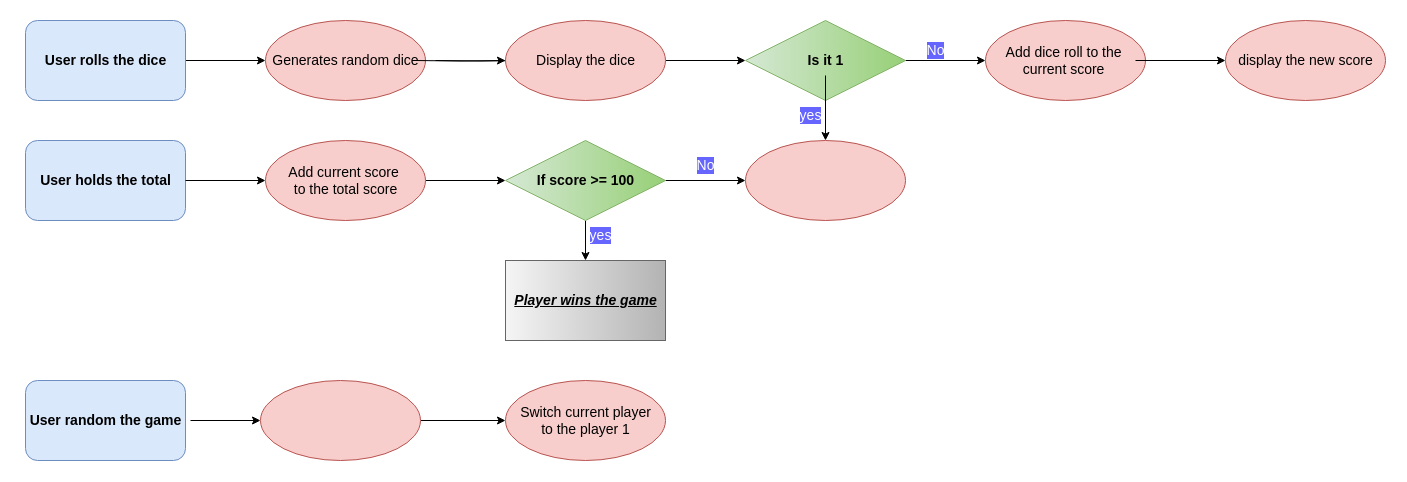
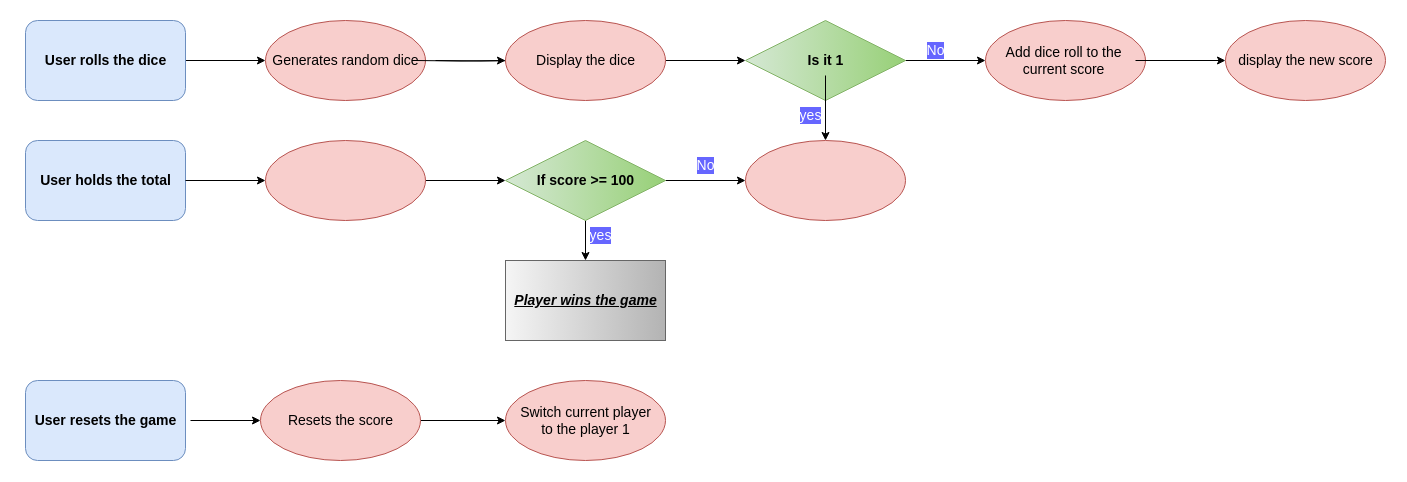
  <mxCell id="0" />
  <mxCell id="1" parent="0" />
  <mxCell id="2" value="" style="edgeStyle=orthogonalEdgeStyle;rounded=0;orthogonalLoop=1;jettySize=auto;html=1;fontSize=14;fontColor=#000000;" edge="1" parent="1" source="3" target="7"><mxGeometry relative="1" as="geometry" /></mxCell>
  <mxCell id="3" value="" style="rounded=1;whiteSpace=wrap;html=1;fillStyle=auto;strokeColor=#6c8ebf;fontSize=14;fillColor=#dae8fc;gradientDirection=east;" vertex="1" parent="1"><mxGeometry x="25" y="20" width="160" height="80" as="geometry" /></mxCell>
  <mxCell id="4" value="" style="rounded=1;whiteSpace=wrap;html=1;fillStyle=auto;strokeColor=#6c8ebf;fontSize=14;fillColor=#dae8fc;gradientDirection=east;" vertex="1" parent="1"><mxGeometry x="25" y="140" width="160" height="80" as="geometry" /></mxCell>
  <mxCell id="5" value="" style="rounded=1;whiteSpace=wrap;html=1;fillStyle=auto;strokeColor=#6c8ebf;fontSize=14;fillColor=#dae8fc;gradientDirection=east;" vertex="1" parent="1"><mxGeometry x="25" y="380" width="160" height="80" as="geometry" /></mxCell>
  <mxCell id="6" value="User rolls the dice" style="text;html=1;resizable=0;autosize=1;align=center;verticalAlign=middle;points=[];fillColor=none;strokeColor=none;rounded=0;fillStyle=auto;fontSize=14;fontColor=#000000;fontStyle=1" vertex="1" parent="1"><mxGeometry x="35" y="45" width="140" height="30" as="geometry" /></mxCell>
  <mxCell id="7" value="" style="ellipse;whiteSpace=wrap;html=1;fontSize=14;fillColor=#f8cecc;strokeColor=#b85450;rounded=1;fillStyle=auto;gradientDirection=east;" vertex="1" parent="1"><mxGeometry x="265" y="20" width="160" height="80" as="geometry" /></mxCell>
  <mxCell id="8" value="" style="edgeStyle=orthogonalEdgeStyle;rounded=0;orthogonalLoop=1;jettySize=auto;html=1;fontSize=14;fontColor=#000000;" edge="1" parent="1" target="12"><mxGeometry relative="1" as="geometry"><mxPoint x="415" y="60" as="sourcePoint" /></mxGeometry></mxCell>
  <mxCell id="9" value="" style="edgeStyle=orthogonalEdgeStyle;rounded=0;orthogonalLoop=1;jettySize=auto;html=1;fontSize=14;fontColor=#000000;" edge="1" parent="1" target="13"><mxGeometry relative="1" as="geometry"><mxPoint x="435" y="60" as="sourcePoint" /></mxGeometry></mxCell>
  <mxCell id="10" value="Generates random dice" style="text;html=1;resizable=0;autosize=1;align=center;verticalAlign=middle;points=[];fillColor=none;strokeColor=none;rounded=0;fillStyle=auto;fontSize=14;fontColor=#000000;" vertex="1" parent="1"><mxGeometry x="260" y="45" width="170" height="30" as="geometry" /></mxCell>
  <mxCell id="11" value="" style="edgeStyle=orthogonalEdgeStyle;rounded=0;orthogonalLoop=1;jettySize=auto;html=1;fontSize=14;fontColor=#000000;" edge="1" parent="1" source="12" target="15"><mxGeometry relative="1" as="geometry" /></mxCell>
  <mxCell id="12" value="" style="ellipse;whiteSpace=wrap;html=1;fillStyle=auto;strokeColor=#b85450;fontSize=14;fillColor=#f8cecc;gradientDirection=east;" vertex="1" parent="1"><mxGeometry x="505" y="20" width="160" height="80" as="geometry" /></mxCell>
  <mxCell id="13" value="Display the dice" style="text;html=1;resizable=0;autosize=1;align=center;verticalAlign=middle;points=[];fillColor=none;strokeColor=none;rounded=0;fillStyle=auto;fontSize=14;fontColor=#000000;" vertex="1" parent="1"><mxGeometry x="525" y="45" width="120" height="30" as="geometry" /></mxCell>
  <mxCell id="14" value="" style="edgeStyle=orthogonalEdgeStyle;rounded=0;orthogonalLoop=1;jettySize=auto;html=1;fontSize=14;fontColor=#000000;" edge="1" parent="1" source="15" target="18"><mxGeometry relative="1" as="geometry" /></mxCell>
  <mxCell id="15" value="" style="rhombus;whiteSpace=wrap;html=1;fontSize=14;fillColor=#d5e8d4;strokeColor=#82b366;fillStyle=auto;gradientDirection=east;gradientColor=#97d077;" vertex="1" parent="1"><mxGeometry x="745" y="20" width="160" height="80" as="geometry" /></mxCell>
  <mxCell id="16" value="" style="edgeStyle=orthogonalEdgeStyle;rounded=0;orthogonalLoop=1;jettySize=auto;html=1;fontSize=14;fontColor=#000000;" edge="1" parent="1" source="17" target="33"><mxGeometry relative="1" as="geometry" /></mxCell>
  <mxCell id="17" value="Is it 1" style="text;html=1;resizable=0;autosize=1;align=center;verticalAlign=middle;points=[];fillColor=none;strokeColor=none;rounded=0;fillStyle=auto;fontSize=14;fontColor=#000000;fontStyle=1" vertex="1" parent="1"><mxGeometry x="795" y="45" width="60" height="30" as="geometry" /></mxCell>
  <mxCell id="18" value="" style="ellipse;whiteSpace=wrap;html=1;fontSize=14;fillColor=#f8cecc;strokeColor=#b85450;fillStyle=auto;gradientDirection=east;" vertex="1" parent="1"><mxGeometry x="985" y="20" width="160" height="80" as="geometry" /></mxCell>
  <mxCell id="19" value="No" style="text;html=1;resizable=0;autosize=1;align=center;verticalAlign=middle;points=[];fillColor=none;strokeColor=none;rounded=0;fillStyle=auto;fontSize=14;fontColor=#FFFFFF;labelBackgroundColor=#6666FF;labelBorderColor=none;" vertex="1" parent="1"><mxGeometry x="915" y="35" width="40" height="30" as="geometry" /></mxCell>
  <mxCell id="20" value="" style="edgeStyle=orthogonalEdgeStyle;rounded=0;orthogonalLoop=1;jettySize=auto;html=1;fontSize=14;fontColor=#000000;" edge="1" parent="1" source="21" target="22"><mxGeometry relative="1" as="geometry" /></mxCell>
  <mxCell id="21" value="Add dice roll to the&amp;nbsp;&lt;br&gt;current score&amp;nbsp;" style="text;html=1;resizable=0;autosize=1;align=center;verticalAlign=middle;points=[];fillColor=none;strokeColor=none;rounded=0;labelBackgroundColor=none;labelBorderColor=none;fillStyle=auto;fontSize=14;fontColor=#000000;" vertex="1" parent="1"><mxGeometry x="995" y="35" width="140" height="50" as="geometry" /></mxCell>
  <mxCell id="22" value="" style="ellipse;whiteSpace=wrap;html=1;labelBackgroundColor=none;labelBorderColor=none;fillStyle=auto;strokeColor=#b85450;fontSize=14;fillColor=#f8cecc;gradientDirection=east;" vertex="1" parent="1"><mxGeometry x="1225" y="20" width="160" height="80" as="geometry" /></mxCell>
  <mxCell id="23" value="display the new score" style="text;html=1;resizable=0;autosize=1;align=center;verticalAlign=middle;points=[];fillColor=none;strokeColor=none;rounded=0;labelBackgroundColor=none;labelBorderColor=none;fillStyle=auto;fontSize=14;fontColor=#000000;" vertex="1" parent="1"><mxGeometry x="1225" y="45" width="160" height="30" as="geometry" /></mxCell>
  <mxCell id="24" value="" style="edgeStyle=orthogonalEdgeStyle;rounded=0;orthogonalLoop=1;jettySize=auto;html=1;fontSize=14;fontColor=#000000;" edge="1" parent="1" source="25" target="27"><mxGeometry relative="1" as="geometry" /></mxCell>
  <mxCell id="25" value="User holds the total" style="text;html=1;resizable=0;autosize=1;align=center;verticalAlign=middle;points=[];fillColor=none;strokeColor=none;rounded=0;labelBackgroundColor=none;labelBorderColor=none;fillStyle=auto;fontSize=14;fontColor=#000000;fontStyle=1" vertex="1" parent="1"><mxGeometry x="25" y="165" width="160" height="30" as="geometry" /></mxCell>
  <mxCell id="26" value="" style="edgeStyle=orthogonalEdgeStyle;rounded=0;orthogonalLoop=1;jettySize=auto;html=1;fontSize=14;fontColor=#000000;" edge="1" parent="1" source="27" target="31"><mxGeometry relative="1" as="geometry" /></mxCell>
  <mxCell id="27" value="" style="ellipse;whiteSpace=wrap;html=1;fontSize=14;fillColor=#f8cecc;strokeColor=#b85450;rounded=1;fillStyle=auto;gradientDirection=east;" vertex="1" parent="1"><mxGeometry x="265" y="140" width="160" height="80" as="geometry" /></mxCell>
- <mxCell id="28" value="Add current score&amp;nbsp;&lt;br&gt;to the total score" style="text;html=1;resizable=0;autosize=1;align=center;verticalAlign=middle;points=[];fillColor=none;strokeColor=none;rounded=0;labelBackgroundColor=none;labelBorderColor=none;fillStyle=auto;fontSize=14;fontColor=#000000;" vertex="1" parent="1"><mxGeometry x="275" y="155" width="140" height="50" as="geometry" /></mxCell>
  <mxCell id="29" value="" style="edgeStyle=orthogonalEdgeStyle;rounded=0;orthogonalLoop=1;jettySize=auto;html=1;fontSize=14;fontColor=#000000;" edge="1" parent="1" source="31" target="33"><mxGeometry relative="1" as="geometry" /></mxCell>
  <mxCell id="30" value="" style="edgeStyle=orthogonalEdgeStyle;rounded=0;orthogonalLoop=1;jettySize=auto;html=1;fontSize=14;fontColor=#000000;" edge="1" parent="1" source="31" target="36"><mxGeometry relative="1" as="geometry" /></mxCell>
  <mxCell id="31" value="" style="rhombus;whiteSpace=wrap;html=1;fontSize=14;fillColor=#d5e8d4;strokeColor=#82b366;fillStyle=auto;gradientDirection=east;gradientColor=#97d077;" vertex="1" parent="1"><mxGeometry x="505" y="140" width="160" height="80" as="geometry" /></mxCell>
  <mxCell id="32" value="If score &amp;gt;= 100" style="text;html=1;resizable=0;autosize=1;align=center;verticalAlign=middle;points=[];fillColor=none;strokeColor=none;rounded=0;labelBackgroundColor=none;labelBorderColor=none;fillStyle=auto;fontSize=14;fontColor=#000000;fontStyle=1" vertex="1" parent="1"><mxGeometry x="525" y="165" width="120" height="30" as="geometry" /></mxCell>
  <mxCell id="33" value="" style="ellipse;whiteSpace=wrap;html=1;fillStyle=auto;strokeColor=#b85450;fontSize=14;fillColor=#f8cecc;gradientDirection=east;" vertex="1" parent="1"><mxGeometry x="745" y="140" width="160" height="80" as="geometry" /></mxCell>
  <mxCell id="34" value="yes" style="text;html=1;resizable=0;autosize=1;align=center;verticalAlign=middle;points=[];fillColor=none;strokeColor=none;rounded=0;fillStyle=auto;fontSize=14;fontColor=#FFFFFF;labelBackgroundColor=#6666FF;labelBorderColor=none;" vertex="1" parent="1"><mxGeometry x="785" y="100" width="50" height="30" as="geometry" /></mxCell>
  <mxCell id="35" value="No" style="text;html=1;resizable=0;autosize=1;align=center;verticalAlign=middle;points=[];fillColor=none;strokeColor=none;rounded=0;fillStyle=auto;fontSize=14;fontColor=#FFFFFF;labelBackgroundColor=#6666FF;labelBorderColor=none;" vertex="1" parent="1"><mxGeometry x="685" y="150" width="40" height="30" as="geometry" /></mxCell>
  <mxCell id="36" value="" style="whiteSpace=wrap;html=1;fontSize=14;fillColor=#f5f5f5;strokeColor=#666666;fillStyle=auto;gradientDirection=east;gradientColor=#b3b3b3;" vertex="1" parent="1"><mxGeometry x="505" y="260" width="160" height="80" as="geometry" /></mxCell>
  <mxCell id="37" value="Player wins the game" style="text;html=1;resizable=0;autosize=1;align=center;verticalAlign=middle;points=[];fillColor=none;strokeColor=none;rounded=0;labelBackgroundColor=none;labelBorderColor=none;fillStyle=auto;fontSize=14;fontColor=#000000;fontStyle=7" vertex="1" parent="1"><mxGeometry x="500" y="285" width="170" height="30" as="geometry" /></mxCell>
  <mxCell id="38" value="" style="edgeStyle=orthogonalEdgeStyle;rounded=0;orthogonalLoop=1;jettySize=auto;html=1;fontSize=14;fontColor=#000000;" edge="1" parent="1" source="39" target="41"><mxGeometry relative="1" as="geometry" /></mxCell>
- <mxCell id="39" value="User random the game" style="text;html=1;resizable=0;autosize=1;align=center;verticalAlign=middle;points=[];fillColor=none;strokeColor=none;rounded=0;labelBackgroundColor=none;labelBorderColor=none;fillStyle=auto;fontSize=14;fontColor=#000000;fontStyle=1" vertex="1" parent="1"><mxGeometry x="20" y="405" width="170" height="30" as="geometry" /></mxCell>
+ <mxCell id="39" value="User resets the game" style="text;html=1;resizable=0;autosize=1;align=center;verticalAlign=middle;points=[];fillColor=none;strokeColor=none;rounded=0;labelBackgroundColor=none;labelBorderColor=none;fillStyle=auto;fontSize=14;fontColor=#000000;fontStyle=1" vertex="1" parent="1"><mxGeometry x="20" y="405" width="170" height="30" as="geometry" /></mxCell>
  <mxCell id="40" value="" style="edgeStyle=orthogonalEdgeStyle;rounded=0;orthogonalLoop=1;jettySize=auto;html=1;fontSize=14;fontColor=#000000;" edge="1" parent="1" source="41" target="43"><mxGeometry relative="1" as="geometry" /></mxCell>
  <mxCell id="41" value="" style="ellipse;whiteSpace=wrap;html=1;fontSize=14;fillColor=#f8cecc;strokeColor=#b85450;rounded=1;fillStyle=auto;gradientDirection=east;" vertex="1" parent="1"><mxGeometry x="260" y="380" width="160" height="80" as="geometry" /></mxCell>
+ <mxCell id="42" value="Resets the score" style="text;html=1;resizable=0;autosize=1;align=center;verticalAlign=middle;points=[];fillColor=none;strokeColor=none;rounded=0;labelBackgroundColor=none;labelBorderColor=none;fillStyle=auto;fontSize=14;fontColor=#000000;" vertex="1" parent="1"><mxGeometry x="275" y="405" width="130" height="30" as="geometry" /></mxCell>
  <mxCell id="43" value="" style="ellipse;whiteSpace=wrap;html=1;fontSize=14;fillColor=#f8cecc;strokeColor=#b85450;rounded=1;fillStyle=auto;gradientDirection=east;" vertex="1" parent="1"><mxGeometry x="505" y="380" width="160" height="80" as="geometry" /></mxCell>
  <mxCell id="44" value="Switch current player&lt;br&gt;to the player 1" style="text;html=1;resizable=0;autosize=1;align=center;verticalAlign=middle;points=[];fillColor=none;strokeColor=none;rounded=0;labelBackgroundColor=none;labelBorderColor=none;fillStyle=auto;fontSize=14;fontColor=#000000;" vertex="1" parent="1"><mxGeometry x="510" y="395" width="150" height="50" as="geometry" /></mxCell>
  <mxCell id="45" value="yes" style="text;html=1;resizable=0;autosize=1;align=center;verticalAlign=middle;points=[];fillColor=none;strokeColor=none;rounded=0;fillStyle=auto;fontSize=14;fontColor=#FFFFFF;labelBackgroundColor=#6666FF;labelBorderColor=none;" vertex="1" parent="1"><mxGeometry x="575" y="220" width="50" height="30" as="geometry" /></mxCell>
